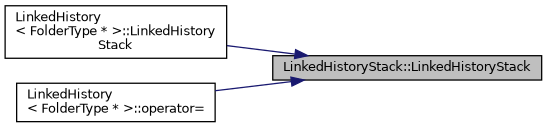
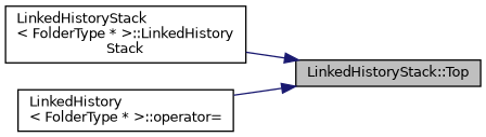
  digraph {
    rankdir=RL
    node [color=black fillcolor=white fontname=Helvetica fontsize=10 shape=record style=filled]
    edge [color=midnightblue dir=back fontname=Helvetica fontsize=10 labelfontname=Helvetica labelfontsize=10 style=solid]
-   n1 [fillcolor=grey75 fontcolor=black height=0.2 label="LinkedHistoryStack::LinkedHistoryStack" width=0.4]
-   n2 [height=0.2 label="LinkedHistory\l\< FolderType * \>::LinkedHistory\lStack" width=0.4]
+   n1 [fillcolor=grey75 fontcolor=black height=0.2 label="LinkedHistoryStack::Top" width=0.4]
+   n2 [height=0.2 label="LinkedHistoryStack\l\< FolderType * \>::LinkedHistory\lStack" width=0.4]
    n3 [height=0.2 label="LinkedHistory\l\< FolderType * \>::operator=" width=0.4]
    n1 -> n2
    n1 -> n3
  }
